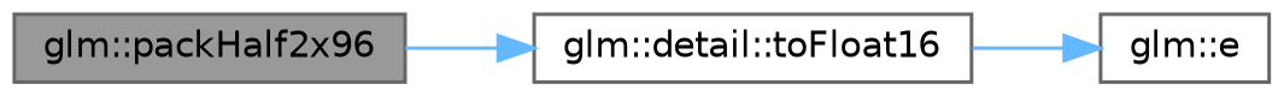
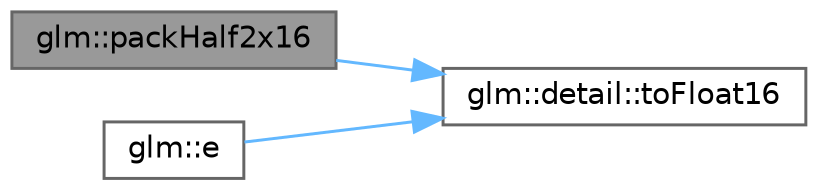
  digraph {
    rankdir=LR
    node [color=grey40 fillcolor=white fontname=Helvetica fontsize=10 shape=box style=filled]
    edge [color=steelblue1 fontname=Helvetica fontsize=10 labelfontname=Helvetica labelfontsize=10 style=solid]
-   n1 [color=gray40 fillcolor=grey60 fontcolor=black height=0.2 label="glm::packHalf2x96" width=0.4]
+   n1 [color=gray40 fillcolor=grey60 fontcolor=black height=0.2 label="glm::packHalf2x16" width=0.4]
    n2 [height=0.2 label="glm::detail::toFloat16" width=0.4]
    n3 [height=0.2 label="glm::e" width=0.4]
    n1 -> n2
-   n2 -> n3
+   n3 -> n2
  }
